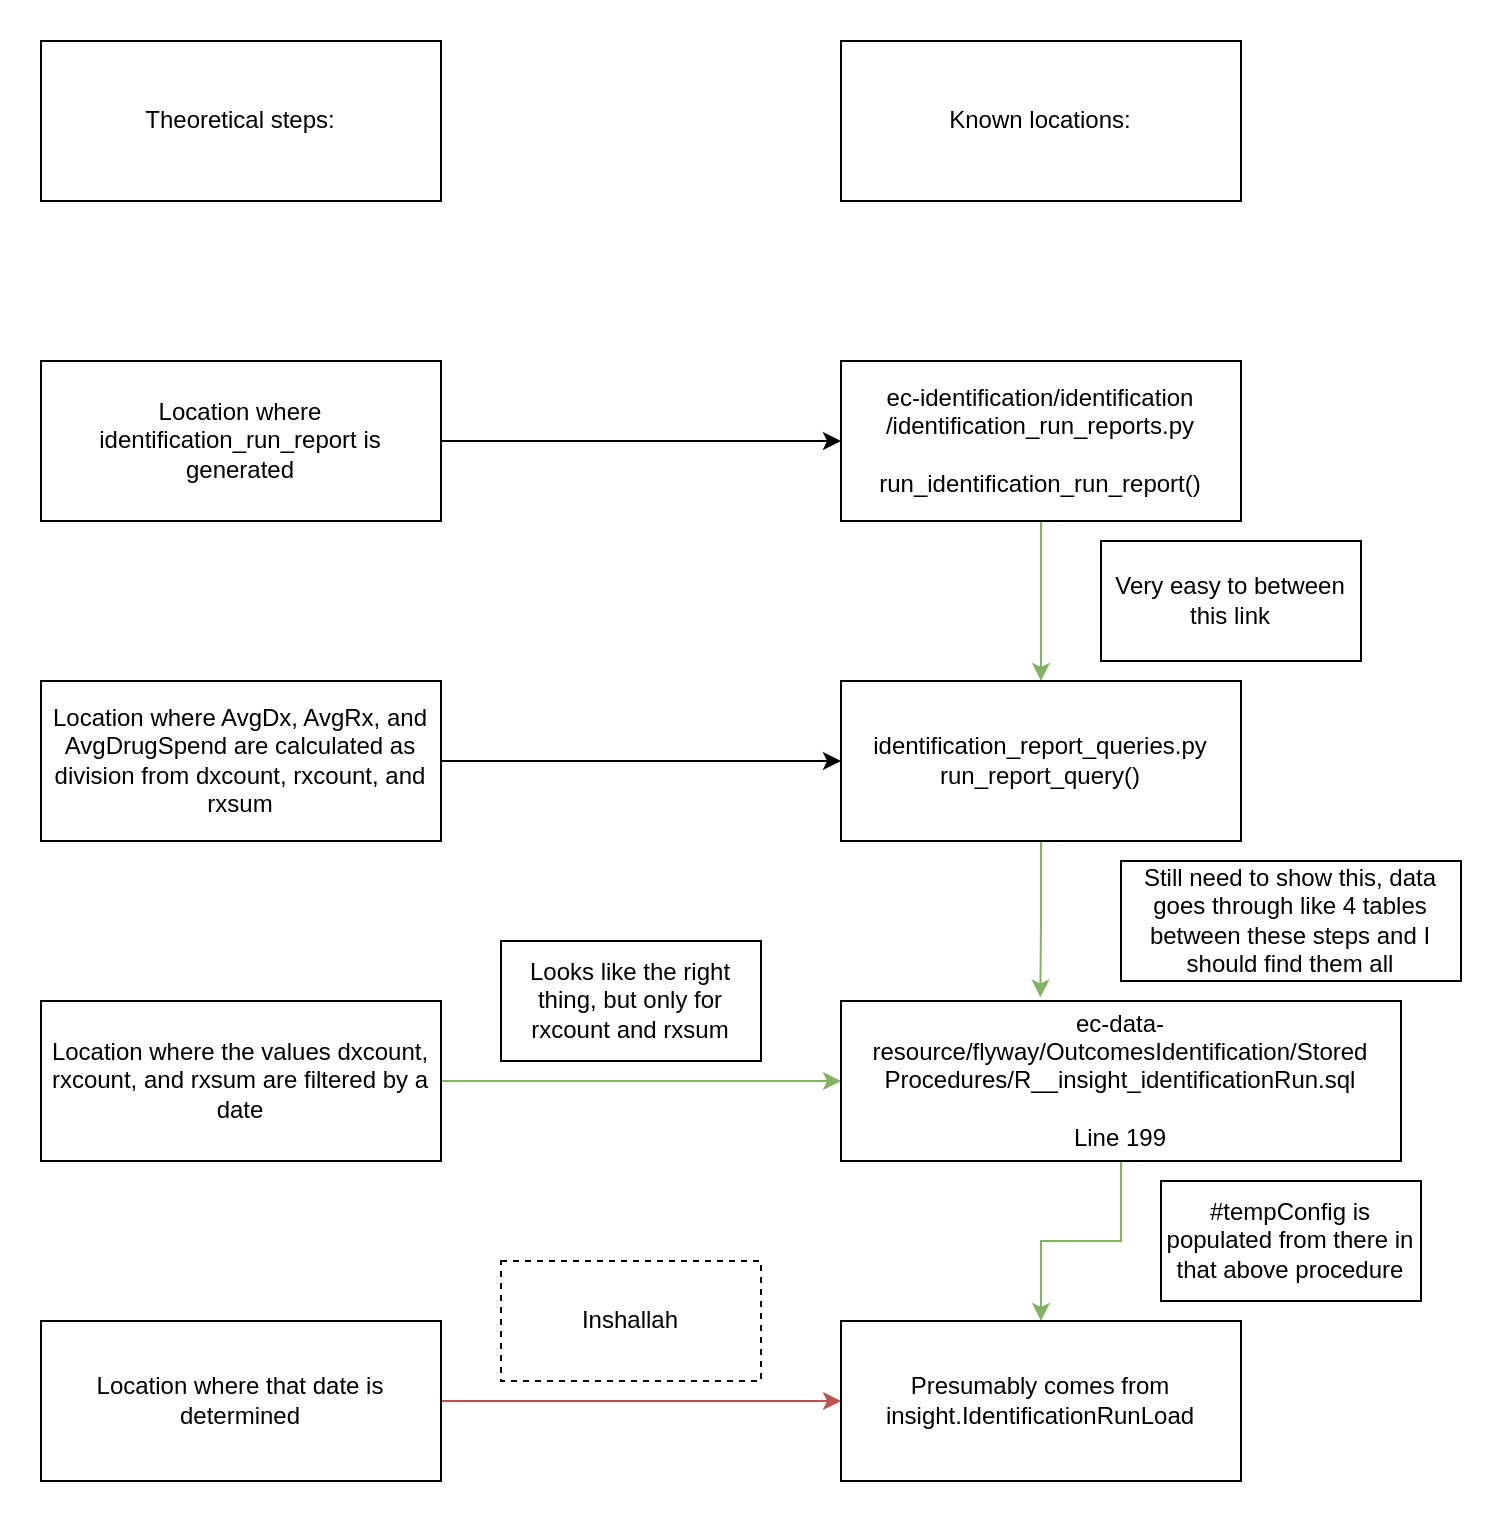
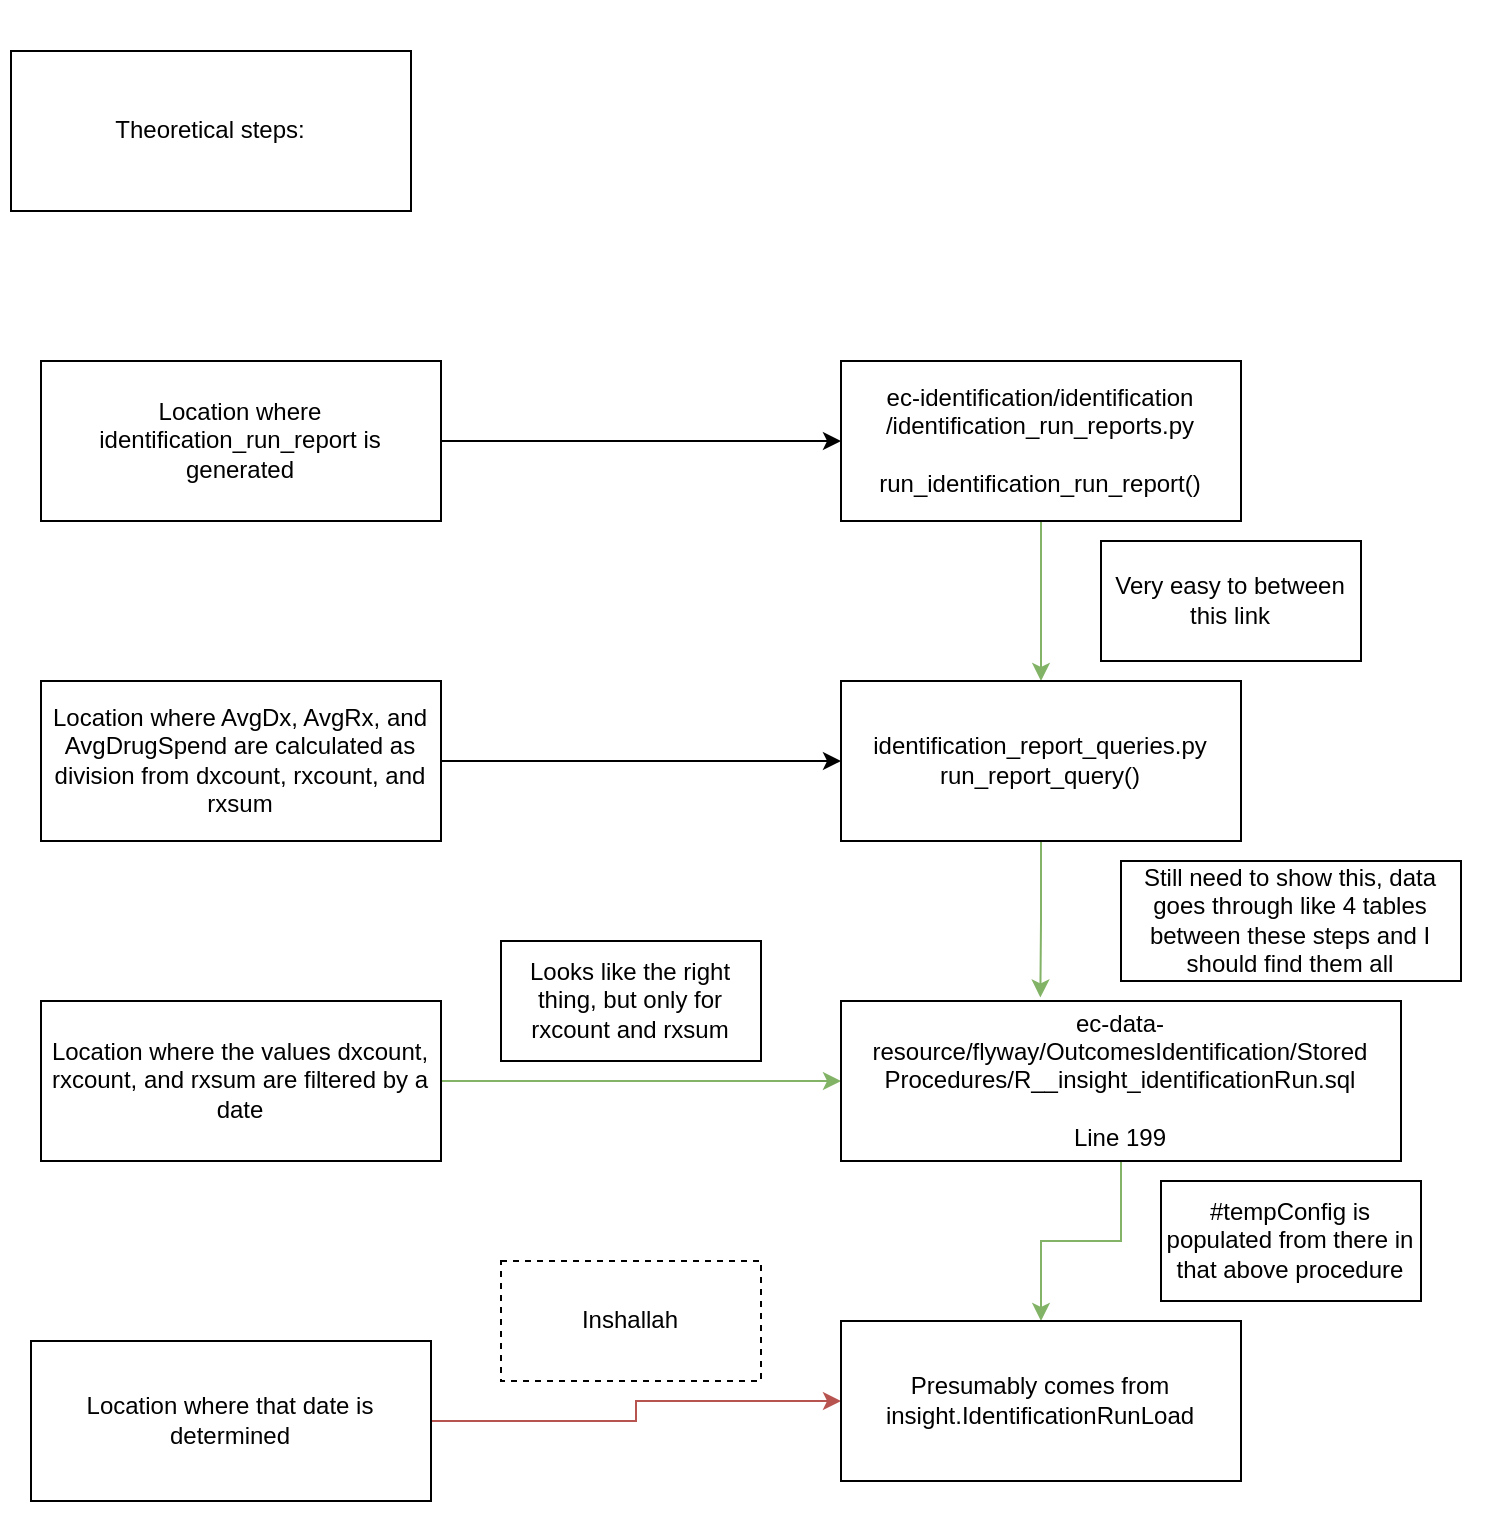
  <mxCell id="0" />
  <mxCell id="1" parent="0" />
  <mxCell id="2" style="edgeStyle=orthogonalEdgeStyle;rounded=0;orthogonalLoop=1;jettySize=auto;html=1;" parent="1" source="3" target="13" edge="1"><mxGeometry relative="1" as="geometry" /></mxCell>
  <mxCell id="3" value="Location where identification_run_report is generated" style="rounded=0;whiteSpace=wrap;html=1;" parent="1" vertex="1"><mxGeometry x="20" y="180" width="200" height="80" as="geometry" /></mxCell>
- <mxCell id="4" value="Theoretical steps:" style="rounded=0;whiteSpace=wrap;html=1;" parent="1" vertex="1"><mxGeometry x="20" width="200" height="80" as="geometry" y="20" /></mxCell>
- <mxCell id="5" value="Known locations:" style="rounded=0;whiteSpace=wrap;html=1;" parent="1" vertex="1"><mxGeometry x="420" width="200" height="80" as="geometry" y="20" /></mxCell>
+ <mxCell id="4" value="Theoretical steps:" style="rounded=0;whiteSpace=wrap;html=1;" parent="1" vertex="1"><mxGeometry x="5" y="25" width="200" height="80" as="geometry" /></mxCell>
  <mxCell id="6" style="edgeStyle=orthogonalEdgeStyle;rounded=0;orthogonalLoop=1;jettySize=auto;html=1;entryX=0;entryY=0.5;entryDx=0;entryDy=0;" parent="1" source="7" target="15" edge="1"><mxGeometry relative="1" as="geometry" /></mxCell>
  <mxCell id="7" value="Location where AvgDx, AvgRx, and AvgDrugSpend are calculated as division from dxcount, rxcount, and rxsum" style="rounded=0;whiteSpace=wrap;html=1;" parent="1" vertex="1"><mxGeometry x="20" y="340" width="200" height="80" as="geometry" /></mxCell>
  <mxCell id="8" style="edgeStyle=orthogonalEdgeStyle;rounded=0;orthogonalLoop=1;jettySize=auto;html=1;entryX=0;entryY=0.5;entryDx=0;entryDy=0;fillColor=#d5e8d4;strokeColor=#82b366;" parent="1" source="9" target="18" edge="1"><mxGeometry relative="1" as="geometry" /></mxCell>
  <mxCell id="9" value="Location where the values dxcount, rxcount, and rxsum are filtered by a date" style="rounded=0;whiteSpace=wrap;html=1;" parent="1" vertex="1"><mxGeometry x="20" y="500" width="200" height="80" as="geometry" /></mxCell>
  <mxCell id="10" style="edgeStyle=orthogonalEdgeStyle;rounded=0;orthogonalLoop=1;jettySize=auto;html=1;fillColor=#f8cecc;strokeColor=#b85450;" parent="1" source="11" target="21" edge="1"><mxGeometry relative="1" as="geometry" /></mxCell>
- <mxCell id="11" value="Location where that date is determined" style="rounded=0;whiteSpace=wrap;html=1;" parent="1" vertex="1"><mxGeometry x="20" y="660" width="200" height="80" as="geometry" /></mxCell>
+ <mxCell id="11" value="Location where that date is determined" style="rounded=0;whiteSpace=wrap;html=1;" parent="1" vertex="1"><mxGeometry x="15" y="670" width="200" height="80" as="geometry" /></mxCell>
  <mxCell id="12" style="edgeStyle=orthogonalEdgeStyle;rounded=0;orthogonalLoop=1;jettySize=auto;html=1;entryX=0.5;entryY=0;entryDx=0;entryDy=0;fillColor=#d5e8d4;strokeColor=#82b366;" parent="1" source="13" target="15" edge="1"><mxGeometry relative="1" as="geometry" /></mxCell>
  <mxCell id="13" value="ec-identification/identification&lt;br&gt;/identification_run_reports.py&lt;br&gt;&lt;br&gt;run_identification_run_report()" style="rounded=0;whiteSpace=wrap;html=1;" parent="1" vertex="1"><mxGeometry x="420" y="180" width="200" height="80" as="geometry" /></mxCell>
  <mxCell id="14" style="edgeStyle=orthogonalEdgeStyle;rounded=0;orthogonalLoop=1;jettySize=auto;html=1;entryX=0.356;entryY=-0.022;entryDx=0;entryDy=0;entryPerimeter=0;fillColor=#d5e8d4;strokeColor=#82b366;" parent="1" source="15" target="18" edge="1"><mxGeometry relative="1" as="geometry" /></mxCell>
  <mxCell id="15" value="identification_report_queries.py&lt;br&gt;run_report_query()" style="rounded=0;whiteSpace=wrap;html=1;" parent="1" vertex="1"><mxGeometry x="420" y="340" width="200" height="80" as="geometry" /></mxCell>
  <mxCell id="16" value="Very easy to between this link" style="rounded=0;whiteSpace=wrap;html=1;" parent="1" vertex="1"><mxGeometry x="550" y="270" width="130" height="60" as="geometry" /></mxCell>
  <mxCell id="17" style="edgeStyle=orthogonalEdgeStyle;rounded=0;orthogonalLoop=1;jettySize=auto;html=1;fillColor=#d5e8d4;strokeColor=#82b366;" parent="1" source="18" target="21" edge="1"><mxGeometry relative="1" as="geometry" /></mxCell>
  <mxCell id="18" value="ec-data-resource/flyway/OutcomesIdentification/Stored Procedures/R__insight_identificationRun.sql&lt;br&gt;&lt;br&gt;Line 199" style="rounded=0;whiteSpace=wrap;html=1;" parent="1" vertex="1"><mxGeometry x="420" y="500" width="280" height="80" as="geometry" /></mxCell>
  <mxCell id="19" value="Looks like the right thing, but only for rxcount and rxsum" style="rounded=0;whiteSpace=wrap;html=1;" parent="1" vertex="1"><mxGeometry x="250" y="470" width="130" height="60" as="geometry" /></mxCell>
  <mxCell id="20" value="Still need to show this, data goes through like 4 tables between these steps and I should find them all" style="rounded=0;whiteSpace=wrap;html=1;" parent="1" vertex="1"><mxGeometry x="560" y="430" width="170" height="60" as="geometry" /></mxCell>
  <mxCell id="21" value="Presumably comes from insight.IdentificationRunLoad" style="rounded=0;whiteSpace=wrap;html=1;" parent="1" vertex="1"><mxGeometry x="420" y="660" width="200" height="80" as="geometry" /></mxCell>
  <mxCell id="22" value="Inshallah" style="rounded=0;whiteSpace=wrap;html=1;dashed=1;" parent="1" vertex="1"><mxGeometry x="250" y="630" width="130" height="60" as="geometry" /></mxCell>
  <mxCell id="23" value="#tempConfig is populated from there in that above procedure" style="rounded=0;whiteSpace=wrap;html=1;" parent="1" vertex="1"><mxGeometry x="580" y="590" width="130" height="60" as="geometry" /></mxCell>
